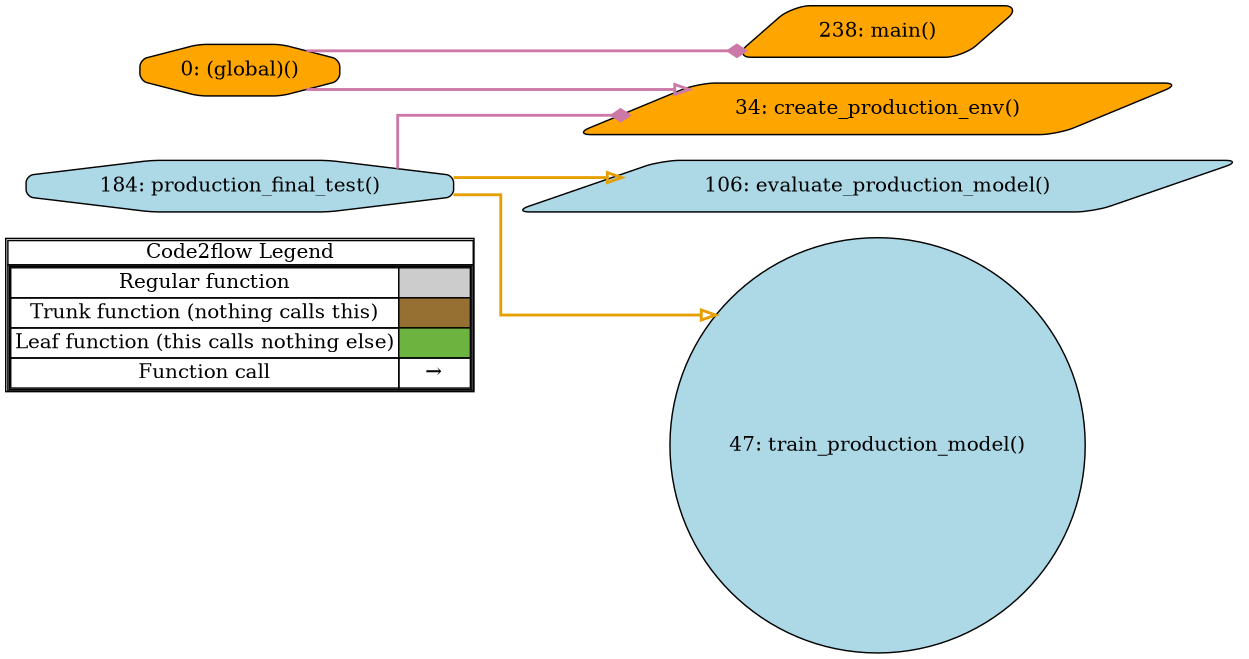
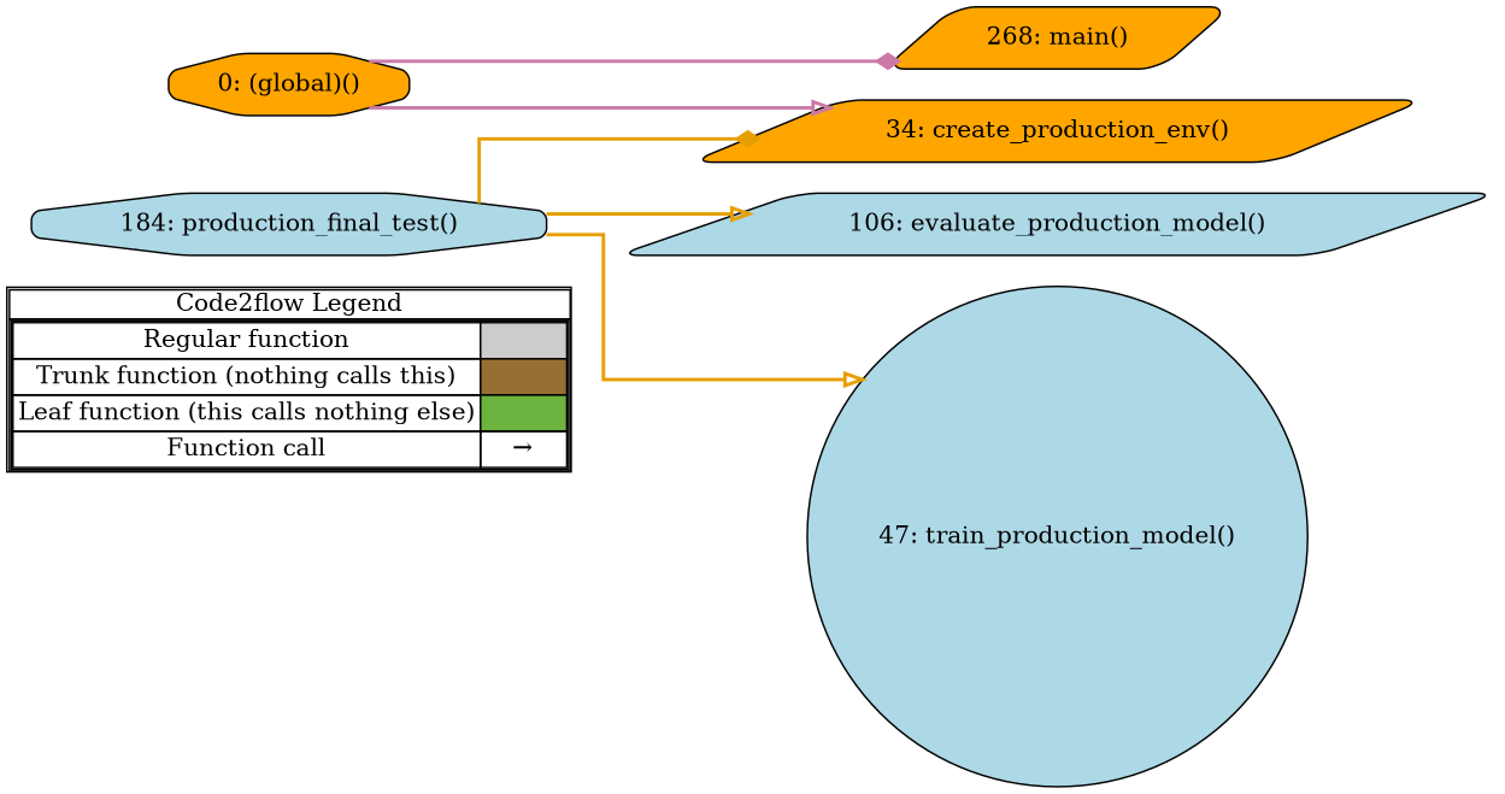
  digraph {
    concentrate=true
    rankdir=LR
    splines=ortho
    node [shape=parallelogram fillcolor=orange style="rounded,filled"]
    edge [arrowhead=onormal color="#E69F00" penwidth=2]
    n1 [label=<         <table cellspacing="0" cellpadding="0" border="1"><tr><td>Code2flow Legend</td></tr><tr><td>         <table cellspacing="0">         <tr><td>Regular function</td><td width="50px" bgcolor='#cccccc'></td></tr>         <tr><td>Trunk function (nothing calls this)</td><td bgcolor='#966F33'></td></tr>         <tr><td>Leaf function (this calls nothing else)</td><td bgcolor='#6db33f'></td></tr>         <tr><td>Function call</td><td><font color='black'>&#8594;</font></td></tr>         </table></td></tr></table>         > margin=0 shape=none fillcolor="" style=""]
    n2 [label="0: (global)()" shape=octagon]
    n3 [label="34: create_production_env()"]
    n4 [fillcolor=lightblue label="106: evaluate_production_model()"]
-   n5 [label="238: main()"]
+   n5 [label="268: main()"]
    n6 [fillcolor=lightblue label="184: production_final_test()" shape=octagon]
    n7 [fillcolor=lightblue label="47: train_production_model()" shape=circle]
    subgraph sub_1 {
      label=legend
      rank=min
      n1
    }
    subgraph sub_2 {
      label="File: production_final_test"
      style=dotted
      n2
      n3
      n4
      n5
      n6
      n7
    }
    n2 -> n3 [color="#CC79A7"]
    n2 -> n5 [arrowhead=diamond color="#CC79A7"]
-   n6 -> n3 [arrowhead=diamond color="#CC79A7"]
+   n6 -> n3 [arrowhead=diamond]
    n6 -> n4
    n6 -> n7
  }
